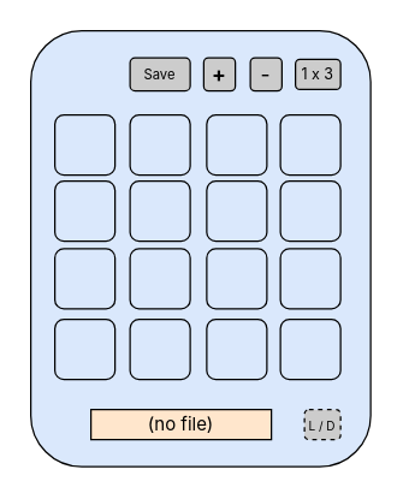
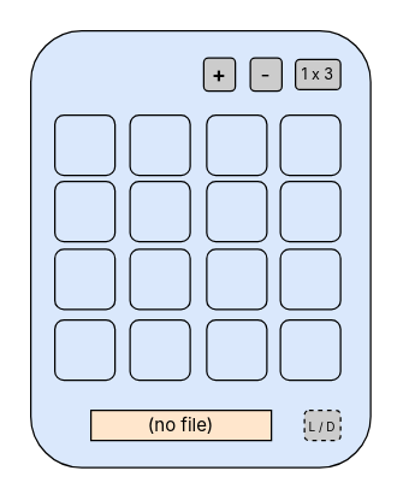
  <mxCell id="0" />
  <mxCell id="1" parent="0" />
  <mxCell id="2" value="" style="shape=rectangle;whiteSpace=wrap;html=1;rounded=1;fillColor=#dae8fc;" parent="1" vertex="1"><mxGeometry x="20" y="20" width="226" height="290" as="geometry" /></mxCell>
  <mxCell id="3" value="" style="shape=rectangle;whiteSpace=wrap;html=1;rounded=1;fillColor=#dae8fc;" parent="1" vertex="1"><mxGeometry x="36" y="76" width="40" height="40" as="geometry" /></mxCell>
  <mxCell id="4" value="" style="shape=rectangle;whiteSpace=wrap;html=1;rounded=1;fillColor=#dae8fc;" parent="1" vertex="1"><mxGeometry x="86" y="76" width="40" height="40" as="geometry" /></mxCell>
  <mxCell id="5" value="" style="shape=rectangle;whiteSpace=wrap;html=1;rounded=1;fillColor=#dae8fc;" parent="1" vertex="1"><mxGeometry x="137" y="76" width="40" height="40" as="geometry" /></mxCell>
  <mxCell id="6" value="" style="shape=rectangle;whiteSpace=wrap;html=1;rounded=1;fillColor=#dae8fc;" parent="1" vertex="1"><mxGeometry x="186" y="76" width="40" height="40" as="geometry" /></mxCell>
  <mxCell id="7" value="" style="shape=rectangle;whiteSpace=wrap;html=1;rounded=1;fillColor=#dae8fc;" parent="1" vertex="1"><mxGeometry x="36" y="120" width="40" height="40" as="geometry" /></mxCell>
  <mxCell id="8" value="" style="shape=rectangle;whiteSpace=wrap;html=1;rounded=1;fillColor=#dae8fc;" parent="1" vertex="1"><mxGeometry x="86" y="120" width="40" height="40" as="geometry" /></mxCell>
  <mxCell id="9" value="" style="shape=rectangle;whiteSpace=wrap;html=1;rounded=1;fillColor=#dae8fc;" parent="1" vertex="1"><mxGeometry x="137" y="120" width="40" height="40" as="geometry" /></mxCell>
  <mxCell id="10" value="" style="shape=rectangle;whiteSpace=wrap;html=1;rounded=1;fillColor=#dae8fc;" parent="1" vertex="1"><mxGeometry x="186" y="120" width="40" height="40" as="geometry" /></mxCell>
  <mxCell id="11" value="" style="shape=rectangle;whiteSpace=wrap;html=1;rounded=1;fillColor=#dae8fc;" parent="1" vertex="1"><mxGeometry x="36" y="165" width="40" height="40" as="geometry" /></mxCell>
  <mxCell id="12" value="" style="shape=rectangle;whiteSpace=wrap;html=1;rounded=1;fillColor=#dae8fc;" parent="1" vertex="1"><mxGeometry x="86" y="165" width="40" height="40" as="geometry" /></mxCell>
  <mxCell id="13" value="" style="shape=rectangle;whiteSpace=wrap;html=1;rounded=1;fillColor=#dae8fc;" parent="1" vertex="1"><mxGeometry x="137" y="165" width="40" height="40" as="geometry" /></mxCell>
  <mxCell id="14" value="" style="shape=rectangle;whiteSpace=wrap;html=1;rounded=1;fillColor=#dae8fc;" parent="1" vertex="1"><mxGeometry x="186" y="165" width="40" height="40" as="geometry" /></mxCell>
  <mxCell id="15" value="" style="shape=rectangle;whiteSpace=wrap;html=1;rounded=1;fillColor=#dae8fc;" parent="1" vertex="1"><mxGeometry x="36" y="212" width="40" height="40" as="geometry" /></mxCell>
  <mxCell id="16" value="&lt;font face=&quot;Inter&quot; style=&quot;font-size: 14px;&quot;&gt;&lt;b style=&quot;&quot;&gt;+&lt;/b&gt;&lt;/font&gt;" style="shape=rectangle;whiteSpace=wrap;html=1;rounded=1;fillColor=#cccccc;" parent="1" vertex="1"><mxGeometry x="135" y="38" width="21" height="22" as="geometry" /></mxCell>
  <mxCell id="17" value="&lt;font face=&quot;Inter&quot; style=&quot;font-size: 14px;&quot;&gt;-&lt;/font&gt;" style="shape=rectangle;whiteSpace=wrap;html=1;rounded=1;fillColor=#cccccc;" parent="1" vertex="1"><mxGeometry x="166" y="38" width="21" height="22" as="geometry" /></mxCell>
  <mxCell id="18" value="&lt;font face=&quot;Inter&quot; style=&quot;font-size: 10px;&quot;&gt;1 x 3&lt;/font&gt;" style="shape=rectangle;whiteSpace=wrap;html=1;rounded=1;fillColor=#cccccc;" parent="1" vertex="1"><mxGeometry x="196" y="39" width="30" height="20" as="geometry" /></mxCell>
- <mxCell id="19" value="&lt;font face=&quot;Inter&quot; style=&quot;font-size: 9px;&quot;&gt;Save&lt;/font&gt;" style="shape=rectangle;whiteSpace=wrap;html=1;rounded=1;fillColor=#cccccc;" parent="1" vertex="1"><mxGeometry x="86" y="38" width="40" height="22" as="geometry" /></mxCell>
  <mxCell id="20" value="&lt;font face=&quot;Inter&quot;&gt;(no file)&lt;/font&gt;" style="rounded=0;whiteSpace=wrap;html=1;fillColor=#ffe6cc;" vertex="1" parent="1"><mxGeometry x="60" y="272" width="120" height="20" as="geometry" /></mxCell>
  <mxCell id="21" value="" style="shape=rectangle;whiteSpace=wrap;html=1;rounded=1;fillColor=#dae8fc;" vertex="1" parent="1"><mxGeometry x="86" y="212" width="40" height="40" as="geometry" /></mxCell>
  <mxCell id="22" value="" style="shape=rectangle;whiteSpace=wrap;html=1;rounded=1;fillColor=#dae8fc;" vertex="1" parent="1"><mxGeometry x="137" y="212" width="40" height="40" as="geometry" /></mxCell>
  <mxCell id="23" value="" style="shape=rectangle;whiteSpace=wrap;html=1;rounded=1;fillColor=#dae8fc;" vertex="1" parent="1"><mxGeometry x="186" y="212" width="40" height="40" as="geometry" /></mxCell>
  <mxCell id="24" value="&lt;font style=&quot;font-size: 8px;&quot; face=&quot;Inter&quot;&gt;L / D&lt;/font&gt;" style="rounded=1;whiteSpace=wrap;html=1;fillColor=#CCCCCC;align=center;dashed=1;" vertex="1" parent="1"><mxGeometry x="202" y="272" width="24" height="20" as="geometry" /></mxCell>
